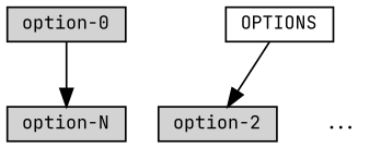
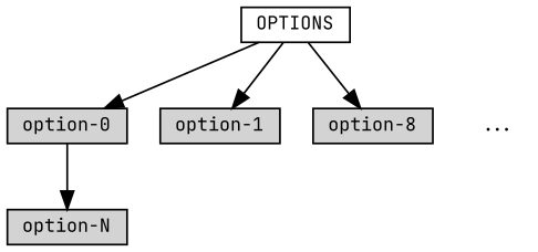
  digraph {
    fontname="JetBrains Mono"
    nodesep=0.25
    node [fillcolor=lightgrey fontname="JetBrains Mono" fontsize=10 shape=box style=filled]
    edge [arrowhead=normal fontname="JetBrains Mono"]
    n1 [height=0.25 label="option-0"]
-   n3 [height=0.25 label="option-2"]
+   n2 [height=0.25 label="option-1"]
+   n3 [height=0.25 label="option-8"]
    n4 [height=0.25 label="option-N" width=0.75]
    OPTIONS [height=0.25 style=solid fillcolor=""]
    n6 [height=0.25 label="..." shape=none style=solid width=0 fillcolor=""]
    subgraph sub_1 {
      n1
+     n2
      n3
    }
    n1 -> n4 [style=solid]
+   OPTIONS -> n1
+   OPTIONS -> n2
    OPTIONS -> n3
    OPTIONS -> n6 [style=invis]
  }
